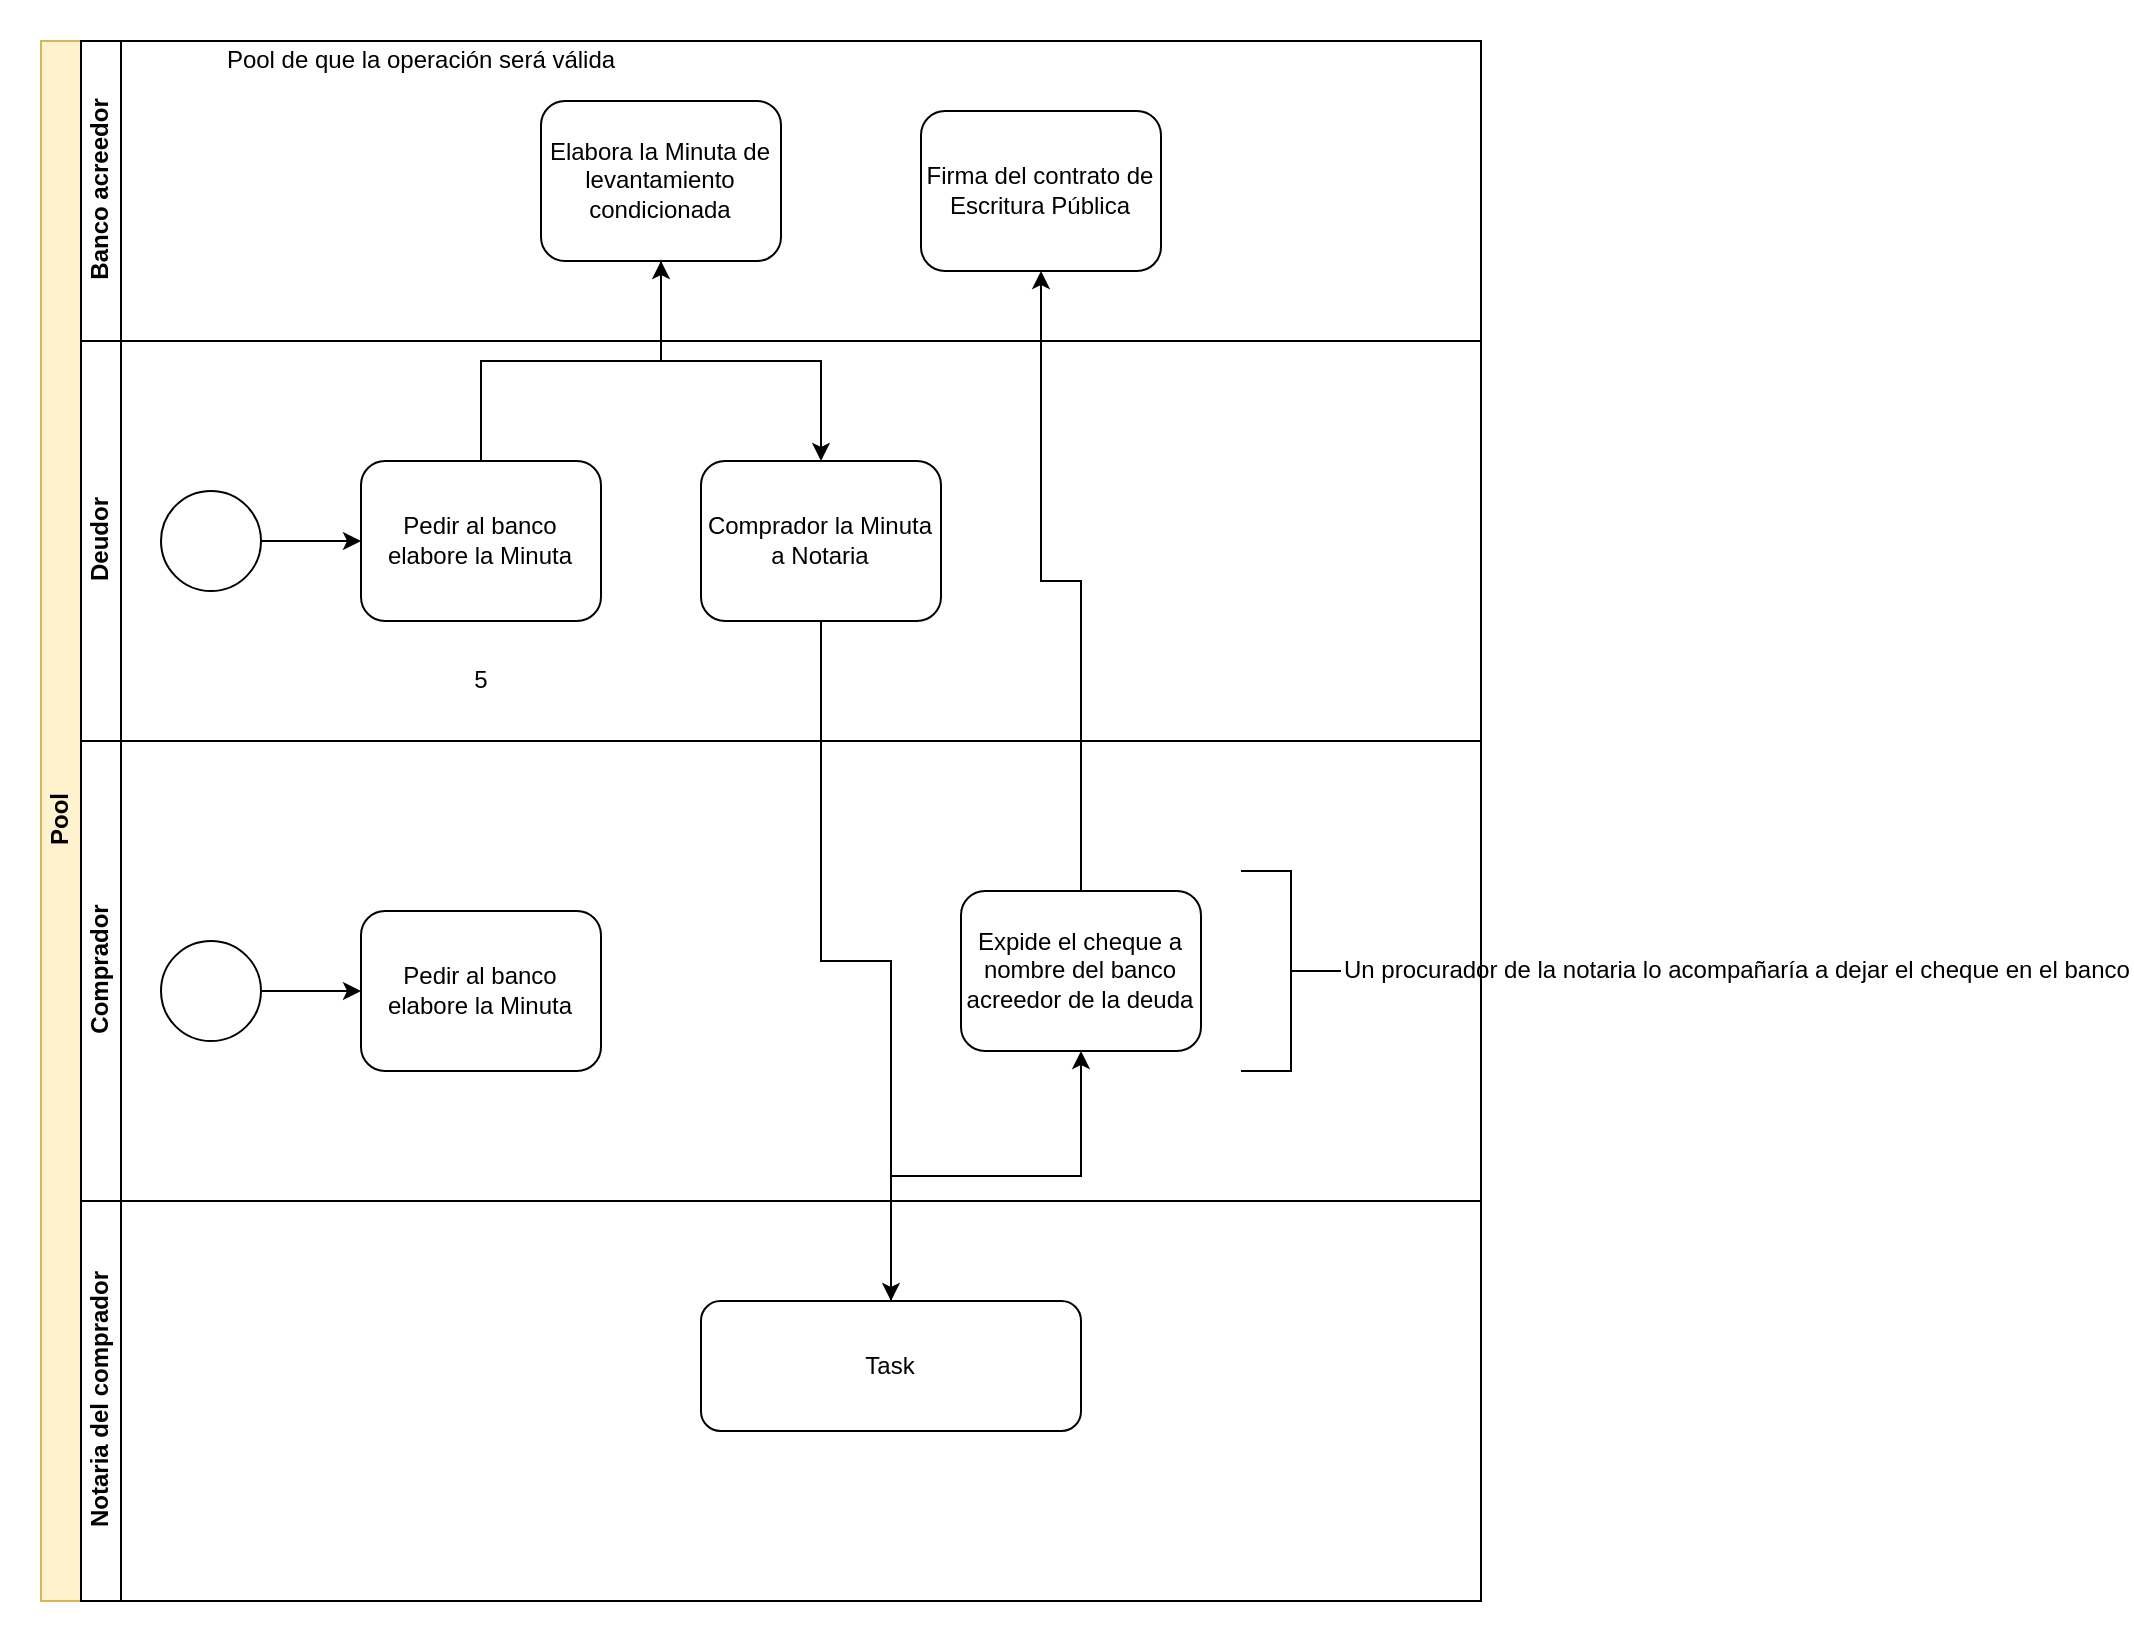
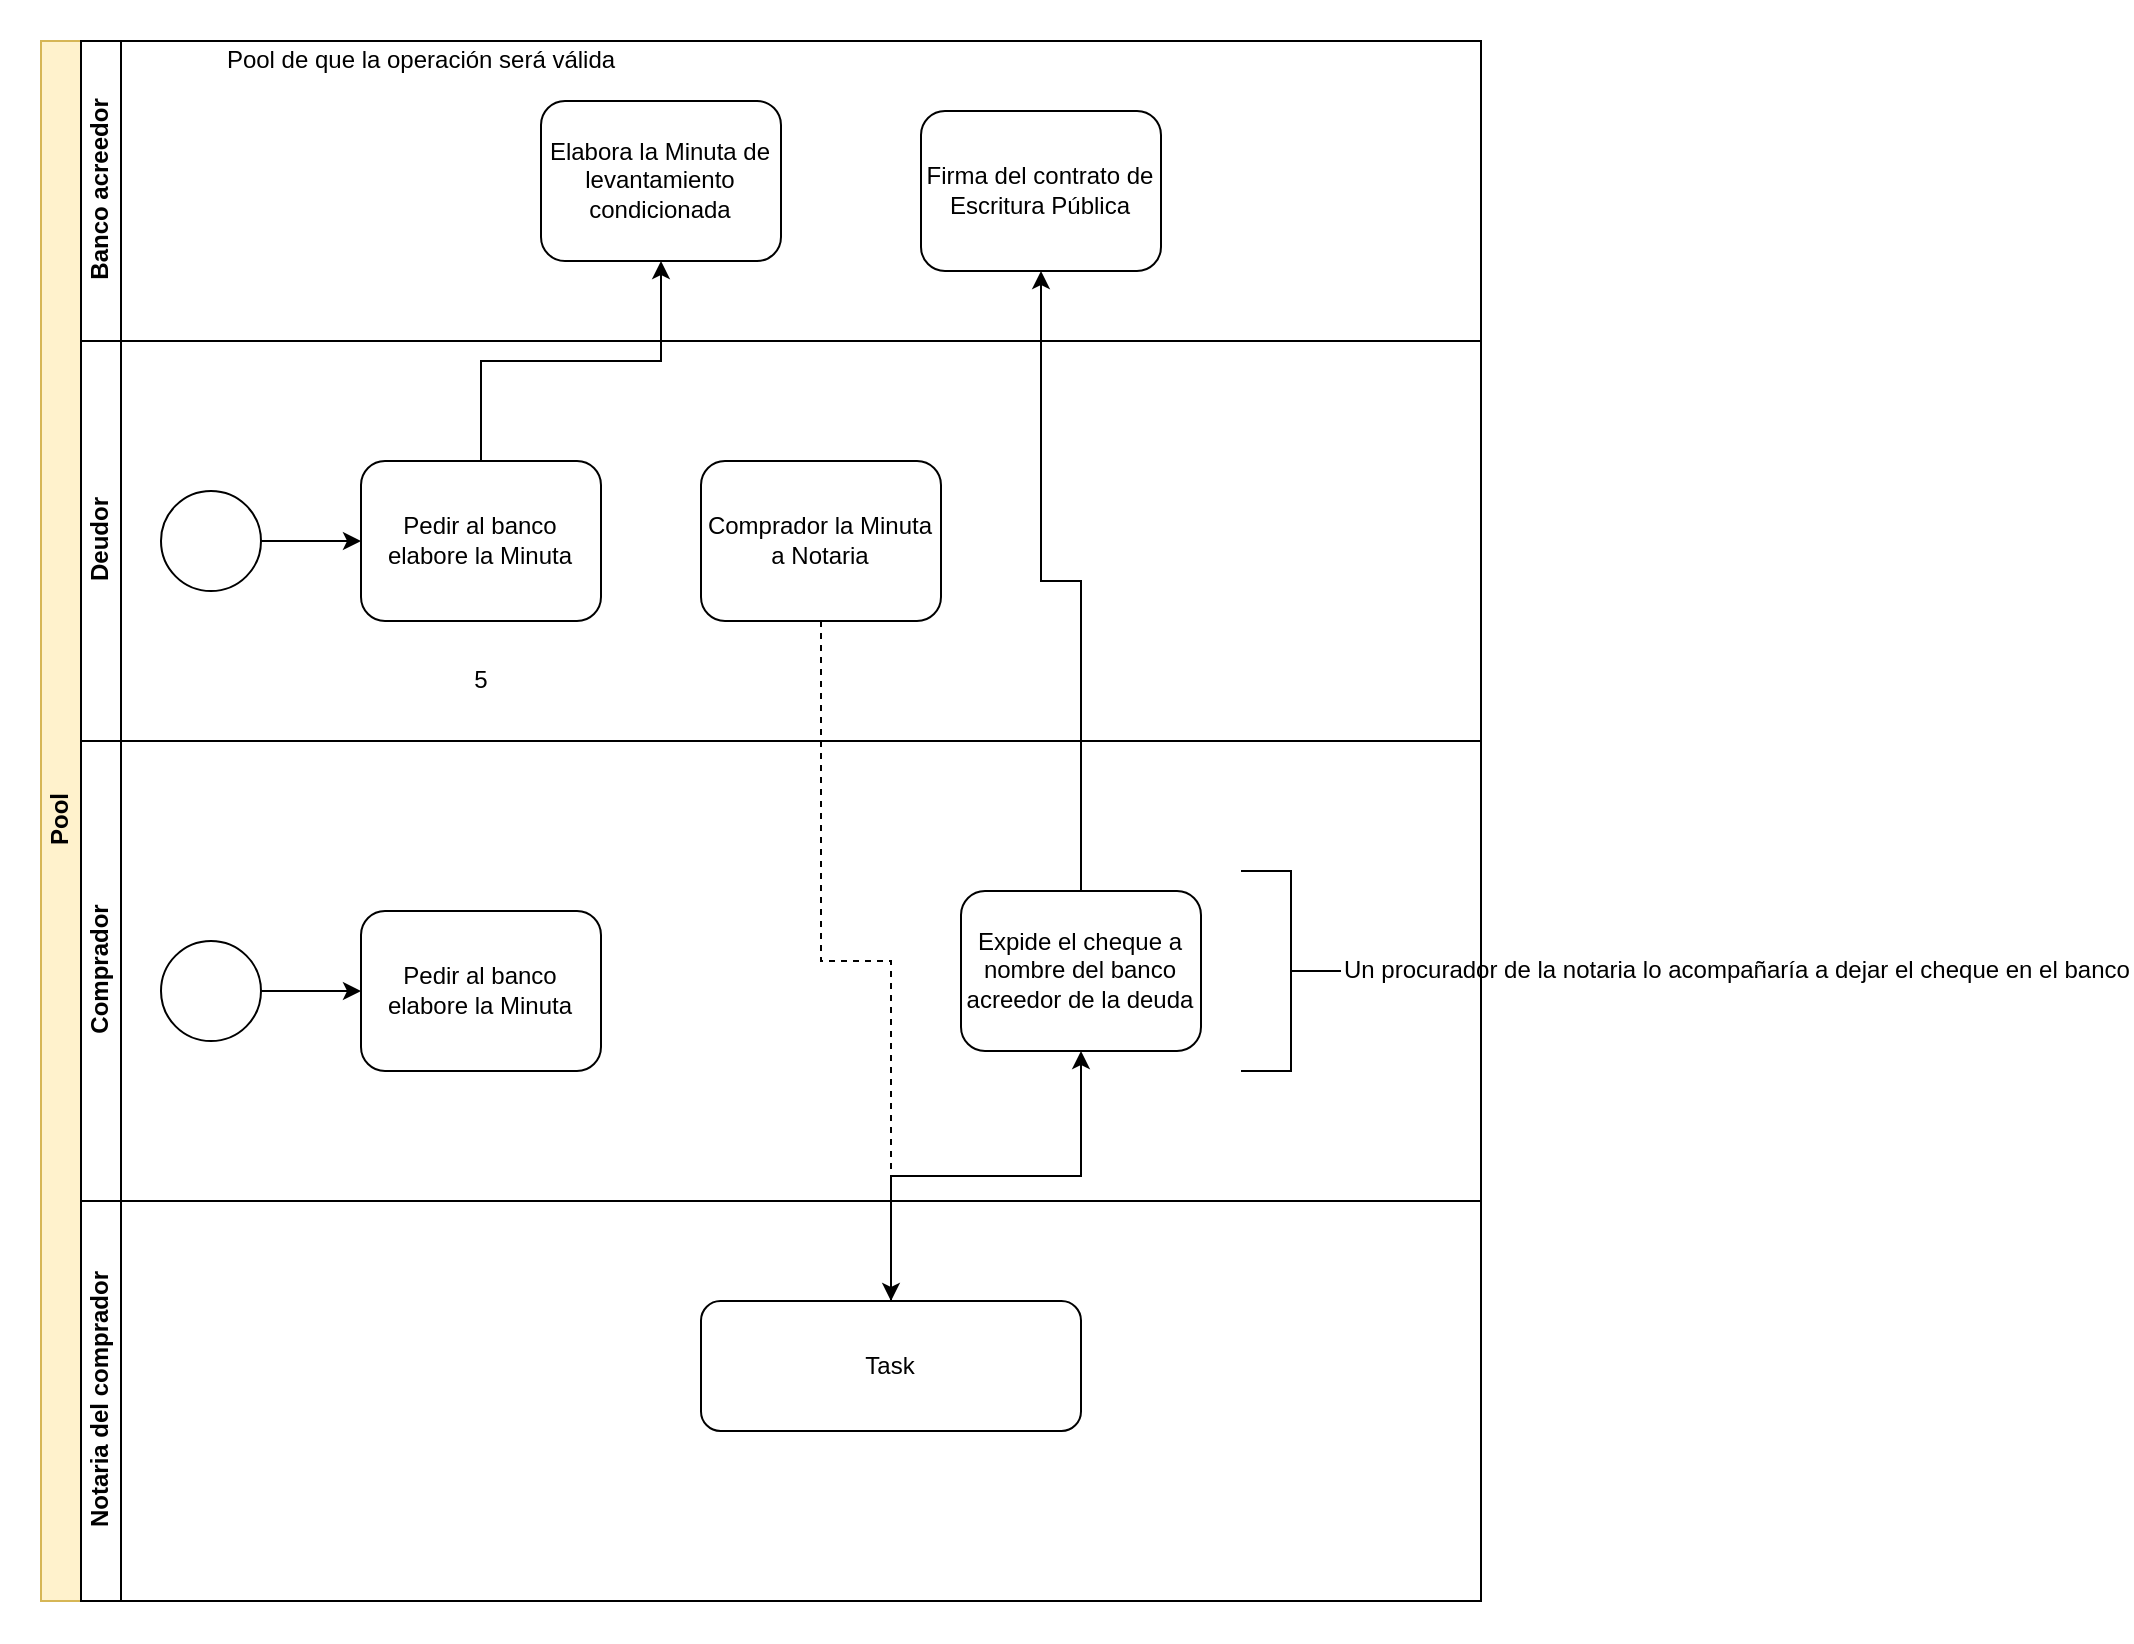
  <mxCell id="0" />
  <mxCell id="1" parent="0" />
  <mxCell id="2" value="Pool" style="swimlane;html=1;childLayout=stackLayout;resizeParent=1;resizeParentMax=0;horizontal=0;startSize=20;horizontalStack=0;swimlaneFillColor=none;fillColor=#fff2cc;strokeColor=#d6b656;" vertex="1" parent="1"><mxGeometry x="20" y="20" width="720" height="780" as="geometry" /></mxCell>
  <mxCell id="3" value="Banco acreedor" style="swimlane;html=1;startSize=20;horizontal=0;" vertex="1" parent="2"><mxGeometry x="20" width="700" height="150" as="geometry" /></mxCell>
  <mxCell id="4" value="&lt;span style=&quot;text-align: left&quot;&gt;Pool de que la operación será válida&lt;/span&gt;" style="text;html=1;align=center;verticalAlign=middle;resizable=0;points=[];autosize=1;perimeterSpacing=5;" vertex="1" parent="3"><mxGeometry x="60" width="220" height="20" as="geometry" /></mxCell>
  <mxCell id="5" value="Elabora la Minuta de levantamiento condicionada" style="shape=ext;rounded=1;html=1;whiteSpace=wrap;" vertex="1" parent="3"><mxGeometry x="230" y="30" width="120" height="80" as="geometry" /></mxCell>
  <mxCell id="6" value="Firma del contrato de Escritura Pública" style="shape=ext;rounded=1;html=1;whiteSpace=wrap;glass=0;gradientColor=none;" vertex="1" parent="3"><mxGeometry x="420" y="35" width="120" height="80" as="geometry" /></mxCell>
  <mxCell id="7" value="Deudor" style="swimlane;html=1;startSize=20;horizontal=0;" vertex="1" parent="2"><mxGeometry x="20" y="150" width="700" height="200" as="geometry" /></mxCell>
  <mxCell id="8" style="edgeStyle=orthogonalEdgeStyle;rounded=0;orthogonalLoop=1;jettySize=auto;html=1;" edge="1" parent="7" source="9" target="10"><mxGeometry relative="1" as="geometry" /></mxCell>
  <mxCell id="9" value="" style="shape=mxgraph.bpmn.shape;html=1;verticalLabelPosition=bottom;labelBackgroundColor=#ffffff;verticalAlign=top;align=center;perimeter=ellipsePerimeter;outlineConnect=0;outline=standard;symbol=general;" vertex="1" parent="7"><mxGeometry x="40" y="75" width="50" height="50" as="geometry" /></mxCell>
  <mxCell id="10" value="Pedir al banco elabore la Minuta" style="shape=ext;rounded=1;html=1;whiteSpace=wrap;" vertex="1" parent="7"><mxGeometry x="140" y="60" width="120" height="80" as="geometry" /></mxCell>
  <mxCell id="11" value="Comprador la Minuta a Notaria" style="shape=ext;rounded=1;html=1;whiteSpace=wrap;" vertex="1" parent="7"><mxGeometry x="310" y="60" width="120" height="80" as="geometry" /></mxCell>
  <mxCell id="12" style="edgeStyle=orthogonalEdgeStyle;rounded=0;orthogonalLoop=1;jettySize=auto;html=1;entryX=0.5;entryY=1;entryDx=0;entryDy=0;" edge="1" parent="2" source="10" target="5"><mxGeometry relative="1" as="geometry" /></mxCell>
  <mxCell id="13" value="Comprador" style="swimlane;html=1;startSize=20;horizontal=0;glass=0;" vertex="1" parent="2"><mxGeometry x="20" y="350" width="700" height="230" as="geometry" /></mxCell>
  <mxCell id="14" value="Expide el cheque a nombre del banco acreedor de la deuda" style="shape=ext;rounded=1;html=1;whiteSpace=wrap;" vertex="1" parent="13"><mxGeometry x="440" y="75" width="120" height="80" as="geometry" /></mxCell>
  <mxCell id="15" value="&lt;p&gt;Un procurador de la notaria lo acompañaría a dejar el cheque en el banco&lt;/p&gt;" style="html=1;shape=mxgraph.flowchart.annotation_2;align=left;labelPosition=right;glass=0;gradientColor=none;direction=west;" vertex="1" parent="13"><mxGeometry x="580" y="65" width="50" height="100" as="geometry" /></mxCell>
  <mxCell id="16" style="edgeStyle=orthogonalEdgeStyle;rounded=0;orthogonalLoop=1;jettySize=auto;html=1;entryX=0;entryY=0.5;entryDx=0;entryDy=0;" edge="1" parent="13" source="17" target="18"><mxGeometry relative="1" as="geometry" /></mxCell>
  <mxCell id="17" value="" style="shape=mxgraph.bpmn.shape;html=1;verticalLabelPosition=bottom;labelBackgroundColor=#ffffff;verticalAlign=top;align=center;perimeter=ellipsePerimeter;outlineConnect=0;outline=standard;symbol=general;" vertex="1" parent="13"><mxGeometry x="40" y="100" width="50" height="50" as="geometry" /></mxCell>
  <mxCell id="18" value="Pedir al banco elabore la Minuta" style="shape=ext;rounded=1;html=1;whiteSpace=wrap;" vertex="1" parent="13"><mxGeometry x="140" y="85" width="120" height="80" as="geometry" /></mxCell>
  <mxCell id="19" value="Notaria del comprador" style="swimlane;html=1;startSize=20;horizontal=0;" vertex="1" parent="2"><mxGeometry x="20" y="580" width="700" height="200" as="geometry" /></mxCell>
  <mxCell id="20" value="Task" style="shape=ext;rounded=1;html=1;whiteSpace=wrap;glass=0;gradientColor=none;" vertex="1" parent="19"><mxGeometry x="310" y="50" width="190" height="65" as="geometry" /></mxCell>
- <mxCell id="21" style="edgeStyle=orthogonalEdgeStyle;rounded=0;orthogonalLoop=1;jettySize=auto;html=1;entryX=0.5;entryY=0;entryDx=0;entryDy=0;" edge="1" parent="2" source="5" target="11"><mxGeometry relative="1" as="geometry" /></mxCell>
- <mxCell id="22" style="edgeStyle=orthogonalEdgeStyle;rounded=0;orthogonalLoop=1;jettySize=auto;html=1;" edge="1" parent="2" source="11" target="20"><mxGeometry relative="1" as="geometry"><mxPoint x="390" y="670" as="targetPoint" /></mxGeometry></mxCell>
+ <mxCell id="22" style="edgeStyle=orthogonalEdgeStyle;rounded=0;orthogonalLoop=1;jettySize=auto;html=1;dashed=1;" edge="1" parent="2" source="11" target="20"><mxGeometry relative="1" as="geometry"><mxPoint x="390" y="670" as="targetPoint" /></mxGeometry></mxCell>
  <mxCell id="23" style="edgeStyle=orthogonalEdgeStyle;rounded=0;orthogonalLoop=1;jettySize=auto;html=1;entryX=0.5;entryY=1;entryDx=0;entryDy=0;" edge="1" parent="2" source="20" target="14"><mxGeometry relative="1" as="geometry" /></mxCell>
  <mxCell id="24" style="edgeStyle=orthogonalEdgeStyle;rounded=0;orthogonalLoop=1;jettySize=auto;html=1;entryX=0.5;entryY=1;entryDx=0;entryDy=0;" edge="1" parent="2" source="14" target="6"><mxGeometry relative="1" as="geometry" /></mxCell>
  <mxCell id="25" value="5" style="text;html=1;align=center;verticalAlign=middle;resizable=0;points=[];autosize=1;" vertex="1" parent="1"><mxGeometry x="230" y="330" width="20" height="20" as="geometry" /></mxCell>
